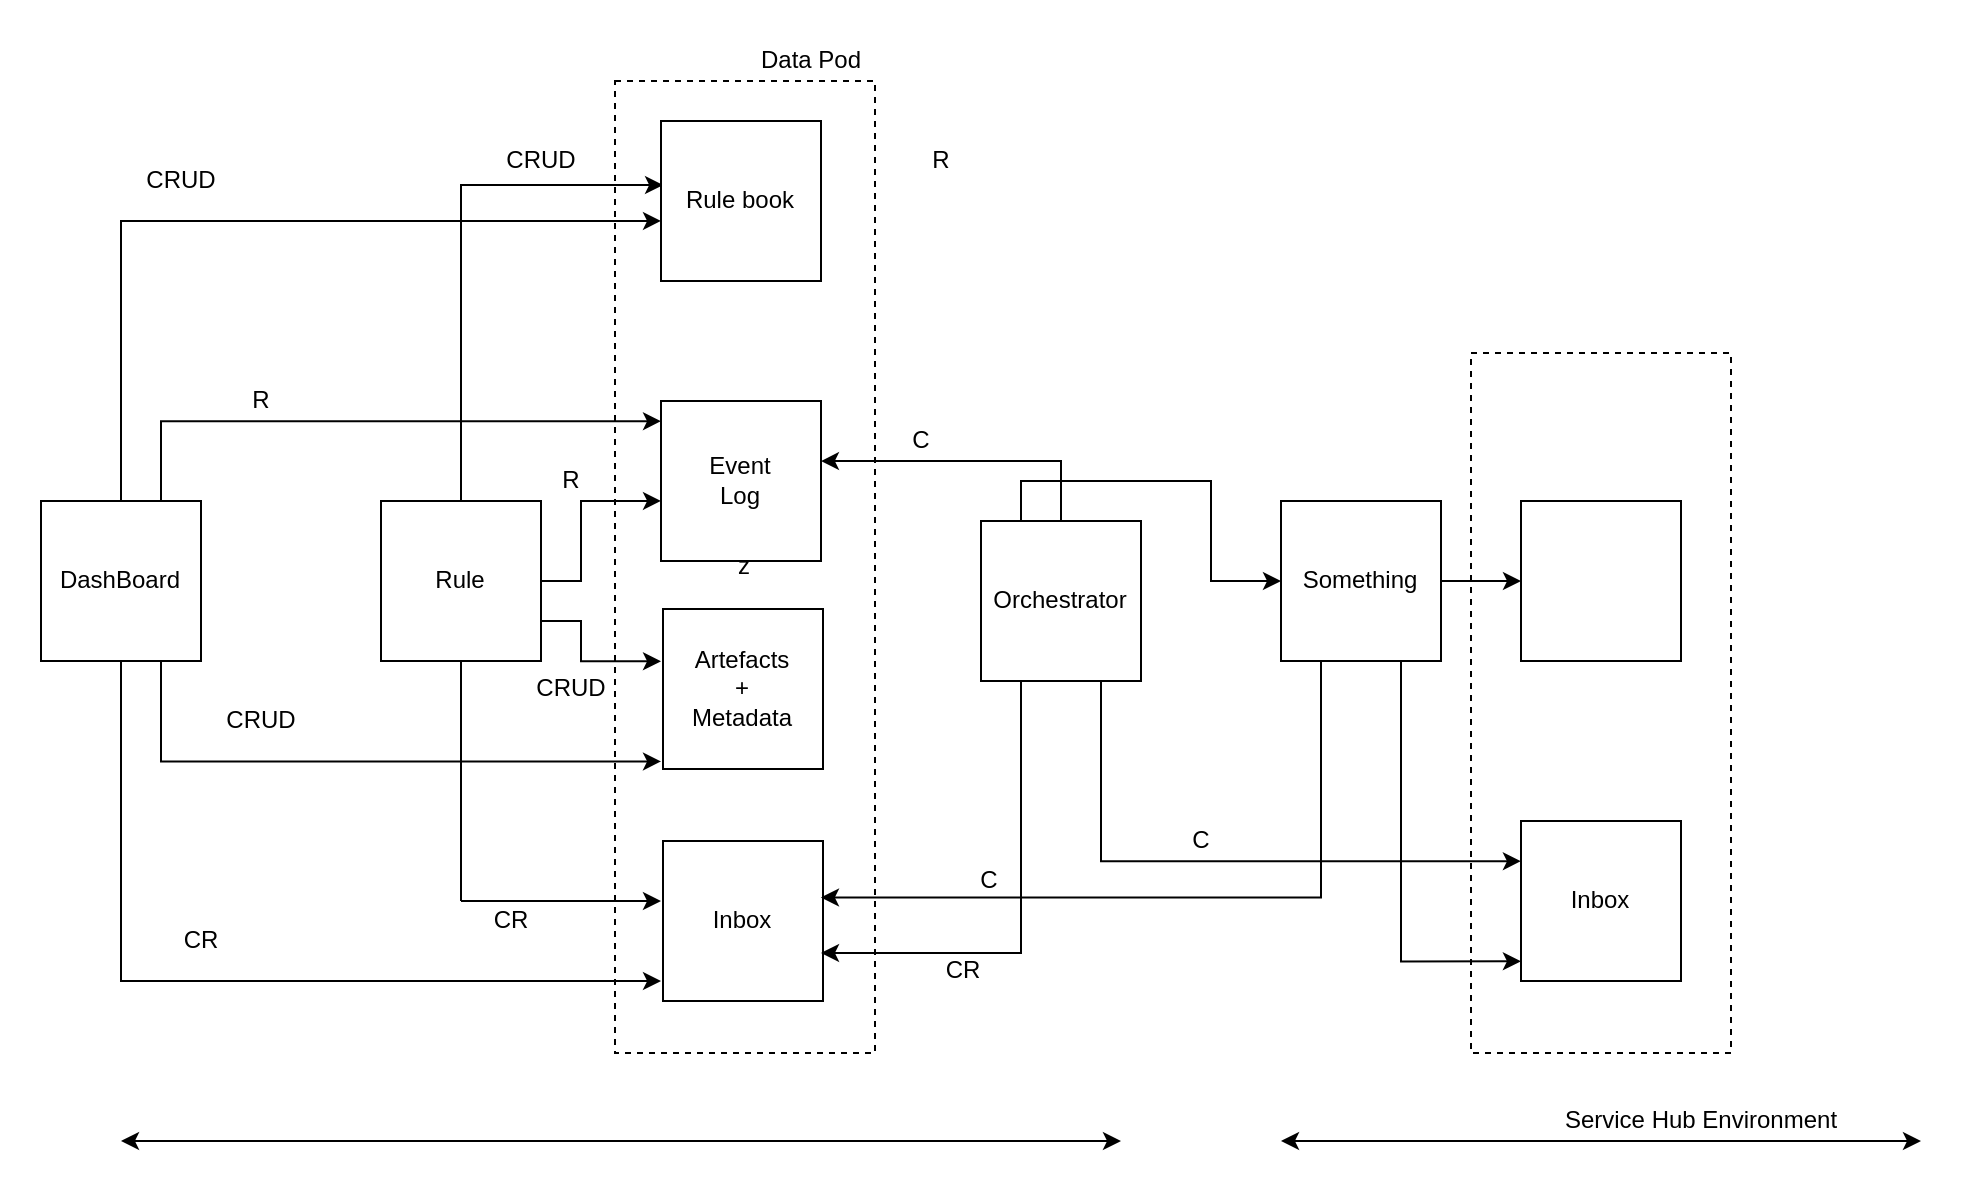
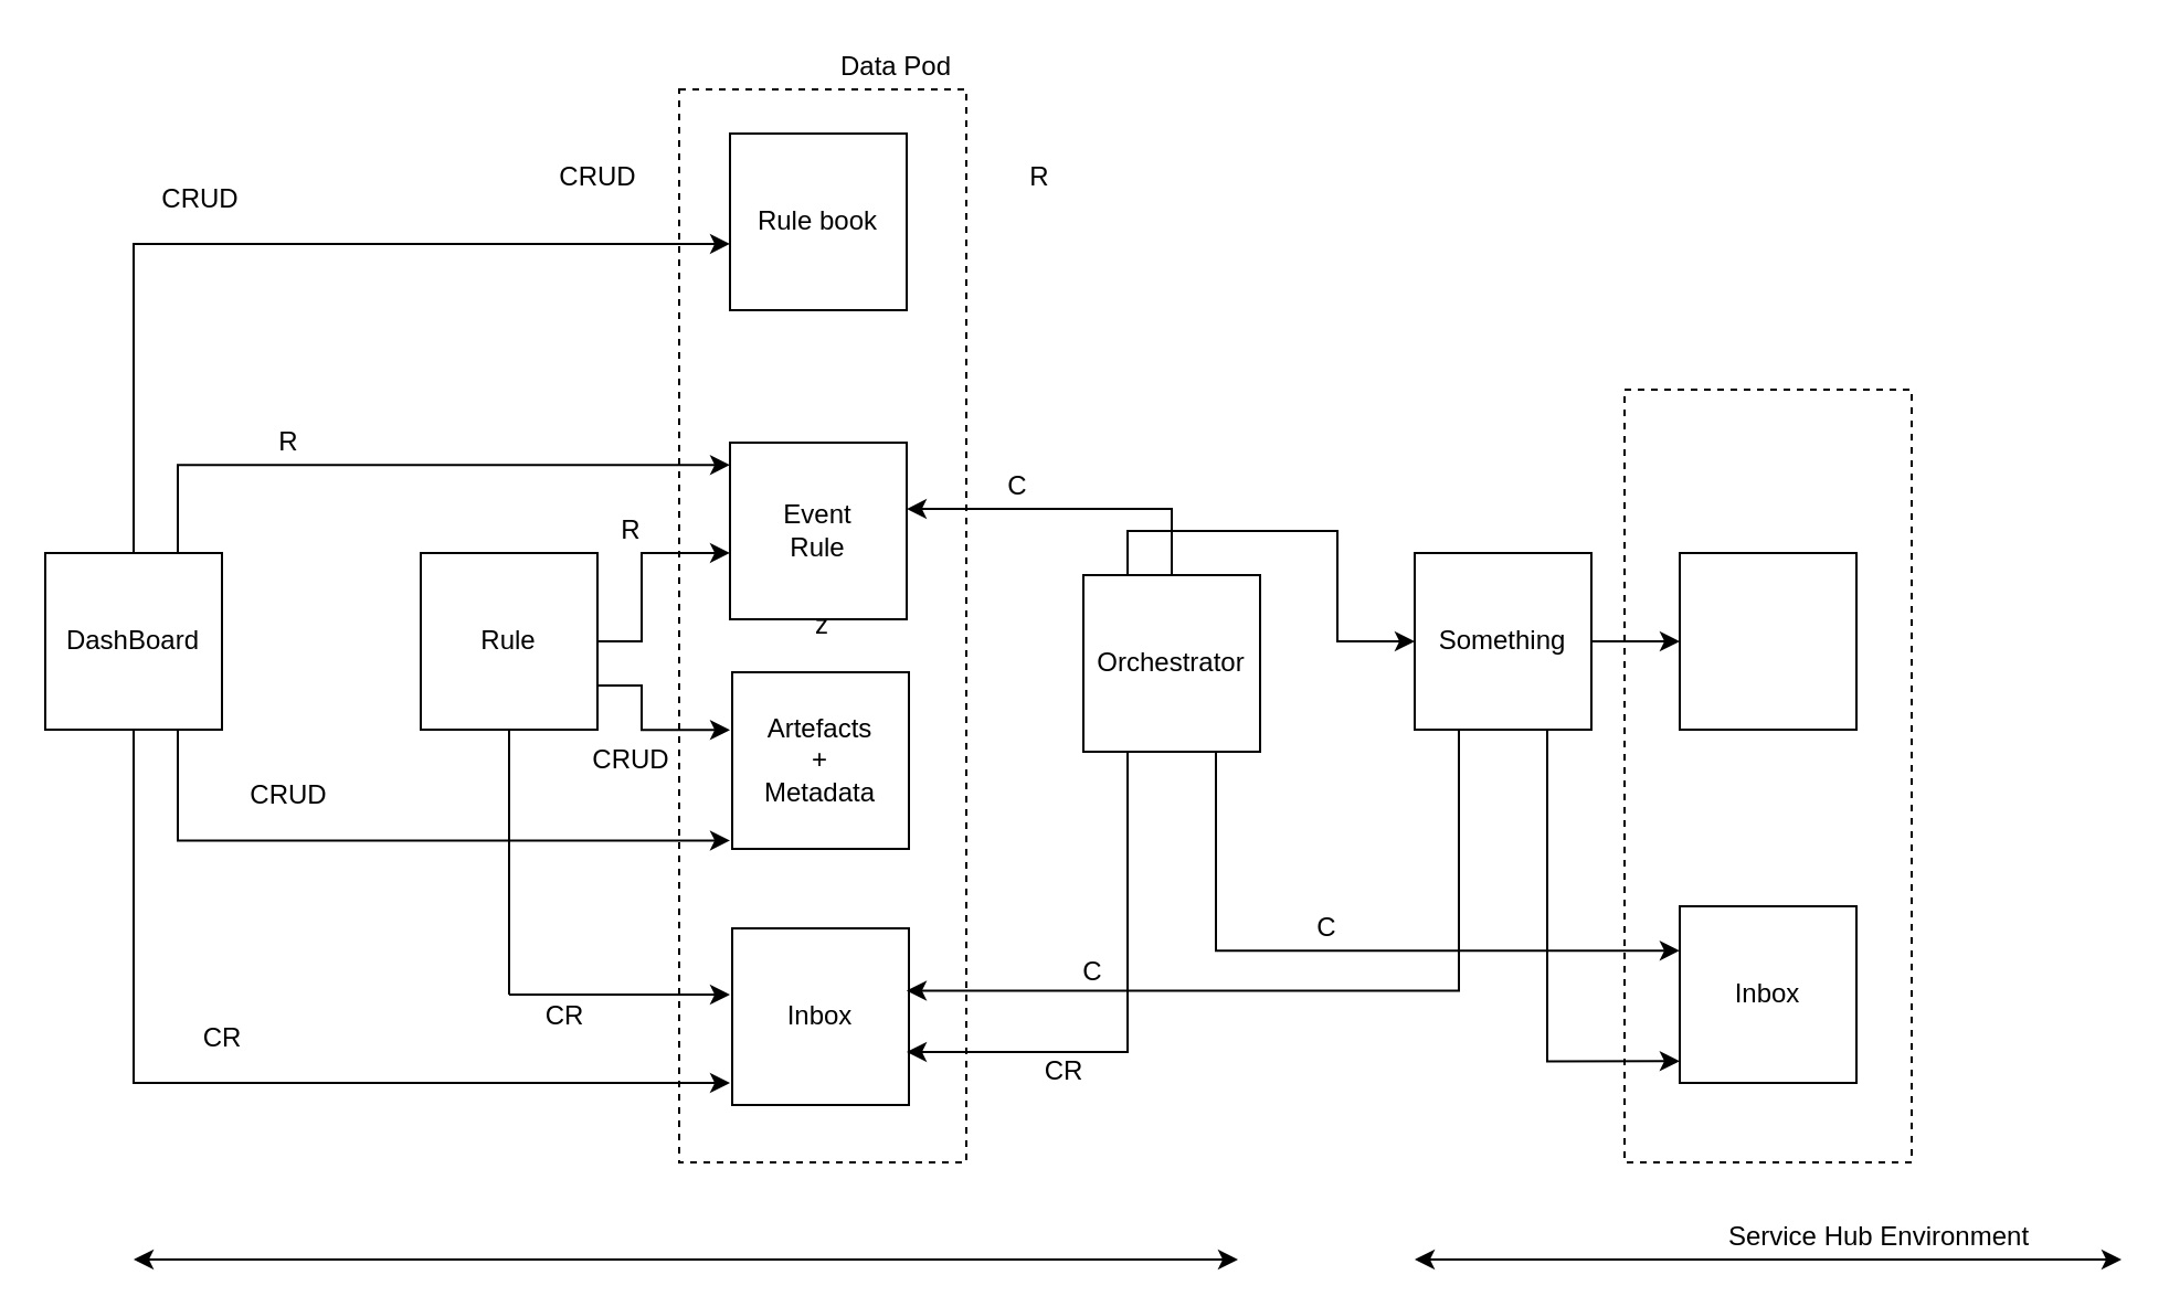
  <mxCell id="0" />
  <mxCell id="1" parent="0" />
  <mxCell id="2" value="z" style="rounded=0;whiteSpace=wrap;html=1;dashed=1;fillColor=none;" parent="1" vertex="1"><mxGeometry x="307" y="40" width="130" height="486" as="geometry" /></mxCell>
- <mxCell id="3" style="edgeStyle=orthogonalEdgeStyle;rounded=0;orthogonalLoop=1;jettySize=auto;html=1;exitX=0.5;exitY=0;exitDx=0;exitDy=0;entryX=0.013;entryY=0.4;entryDx=0;entryDy=0;entryPerimeter=0;" parent="1" source="6" target="12" edge="1"><mxGeometry relative="1" as="geometry" /></mxCell>
  <mxCell id="4" style="edgeStyle=orthogonalEdgeStyle;rounded=0;orthogonalLoop=1;jettySize=auto;html=1;exitX=1;exitY=0.5;exitDx=0;exitDy=0;entryX=0.177;entryY=0.432;entryDx=0;entryDy=0;entryPerimeter=0;" parent="1" source="6" target="2" edge="1"><mxGeometry relative="1" as="geometry" /></mxCell>
  <mxCell id="5" style="edgeStyle=orthogonalEdgeStyle;rounded=0;orthogonalLoop=1;jettySize=auto;html=1;exitX=1;exitY=0.75;exitDx=0;exitDy=0;entryX=0.177;entryY=0.597;entryDx=0;entryDy=0;entryPerimeter=0;" parent="1" source="6" target="2" edge="1"><mxGeometry relative="1" as="geometry" /></mxCell>
  <mxCell id="6" value="Rule" style="whiteSpace=wrap;html=1;aspect=fixed;" parent="1" vertex="1"><mxGeometry x="190" y="250" width="80" height="80" as="geometry" /></mxCell>
  <mxCell id="7" style="edgeStyle=orthogonalEdgeStyle;rounded=0;orthogonalLoop=1;jettySize=auto;html=1;exitX=0.5;exitY=0;exitDx=0;exitDy=0;entryX=0.177;entryY=0.144;entryDx=0;entryDy=0;entryPerimeter=0;" parent="1" source="11" target="2" edge="1"><mxGeometry relative="1" as="geometry" /></mxCell>
  <mxCell id="8" style="edgeStyle=orthogonalEdgeStyle;rounded=0;orthogonalLoop=1;jettySize=auto;html=1;exitX=0.75;exitY=0;exitDx=0;exitDy=0;entryX=0.177;entryY=0.35;entryDx=0;entryDy=0;entryPerimeter=0;" parent="1" source="11" target="2" edge="1"><mxGeometry relative="1" as="geometry" /></mxCell>
  <mxCell id="9" style="edgeStyle=orthogonalEdgeStyle;rounded=0;orthogonalLoop=1;jettySize=auto;html=1;exitX=0.75;exitY=1;exitDx=0;exitDy=0;entryX=0.177;entryY=0.7;entryDx=0;entryDy=0;entryPerimeter=0;" parent="1" source="11" target="2" edge="1"><mxGeometry relative="1" as="geometry"><Array as="points"><mxPoint x="80" y="380" /></Array></mxGeometry></mxCell>
  <mxCell id="10" style="edgeStyle=orthogonalEdgeStyle;rounded=0;orthogonalLoop=1;jettySize=auto;html=1;exitX=0.5;exitY=1;exitDx=0;exitDy=0;entryX=0.177;entryY=0.926;entryDx=0;entryDy=0;entryPerimeter=0;" parent="1" source="11" target="2" edge="1"><mxGeometry relative="1" as="geometry"><Array as="points"><mxPoint x="60" y="490" /></Array></mxGeometry></mxCell>
  <mxCell id="11" value="DashBoard" style="whiteSpace=wrap;html=1;aspect=fixed;" parent="1" vertex="1"><mxGeometry x="20" y="250" width="80" height="80" as="geometry" /></mxCell>
  <mxCell id="12" value="Rule book" style="whiteSpace=wrap;html=1;aspect=fixed;" parent="1" vertex="1"><mxGeometry x="330" y="60" width="80" height="80" as="geometry" /></mxCell>
- <mxCell id="13" value="Event&lt;br&gt;Log" style="whiteSpace=wrap;html=1;aspect=fixed;" parent="1" vertex="1"><mxGeometry x="330" y="200" width="80" height="80" as="geometry" /></mxCell>
+ <mxCell id="13" value="Event&lt;br&gt;Rule" style="whiteSpace=wrap;html=1;aspect=fixed;" parent="1" vertex="1"><mxGeometry x="330" y="200" width="80" height="80" as="geometry" /></mxCell>
  <mxCell id="14" value="Artefacts&lt;br&gt;+&lt;br&gt;Metadata" style="whiteSpace=wrap;html=1;aspect=fixed;" parent="1" vertex="1"><mxGeometry x="331" y="304" width="80" height="80" as="geometry" /></mxCell>
  <mxCell id="15" value="Inbox" style="whiteSpace=wrap;html=1;aspect=fixed;" parent="1" vertex="1"><mxGeometry x="331" y="420" width="80" height="80" as="geometry" /></mxCell>
  <mxCell id="16" style="edgeStyle=orthogonalEdgeStyle;rounded=0;orthogonalLoop=1;jettySize=auto;html=1;exitX=0;exitY=0.25;exitDx=0;exitDy=0;entryX=0.792;entryY=0.391;entryDx=0;entryDy=0;entryPerimeter=0;" parent="1" source="20" target="2" edge="1"><mxGeometry relative="1" as="geometry"><Array as="points"><mxPoint x="530" y="280" /><mxPoint x="530" y="230" /></Array></mxGeometry></mxCell>
  <mxCell id="17" style="edgeStyle=orthogonalEdgeStyle;rounded=0;orthogonalLoop=1;jettySize=auto;html=1;exitX=0.25;exitY=1;exitDx=0;exitDy=0;" parent="1" source="20" edge="1"><mxGeometry relative="1" as="geometry"><mxPoint x="410" y="476" as="targetPoint" /><Array as="points"><mxPoint x="510" y="476" /></Array></mxGeometry></mxCell>
  <mxCell id="18" style="edgeStyle=orthogonalEdgeStyle;rounded=0;orthogonalLoop=1;jettySize=auto;html=1;exitX=0.75;exitY=1;exitDx=0;exitDy=0;entryX=0.192;entryY=0.726;entryDx=0;entryDy=0;entryPerimeter=0;" parent="1" source="20" target="34" edge="1"><mxGeometry relative="1" as="geometry" /></mxCell>
  <mxCell id="19" style="edgeStyle=orthogonalEdgeStyle;rounded=0;orthogonalLoop=1;jettySize=auto;html=1;exitX=0.25;exitY=0;exitDx=0;exitDy=0;" parent="1" source="20" target="24" edge="1"><mxGeometry relative="1" as="geometry" /></mxCell>
  <mxCell id="20" value="Orchestrator" style="whiteSpace=wrap;html=1;aspect=fixed;" parent="1" vertex="1"><mxGeometry x="490" y="260" width="80" height="80" as="geometry" /></mxCell>
  <mxCell id="21" style="edgeStyle=orthogonalEdgeStyle;rounded=0;orthogonalLoop=1;jettySize=auto;html=1;exitX=0.25;exitY=1;exitDx=0;exitDy=0;entryX=0.792;entryY=0.84;entryDx=0;entryDy=0;entryPerimeter=0;" parent="1" source="24" target="2" edge="1"><mxGeometry relative="1" as="geometry"><Array as="points"><mxPoint x="660" y="448" /></Array></mxGeometry></mxCell>
  <mxCell id="22" style="edgeStyle=orthogonalEdgeStyle;rounded=0;orthogonalLoop=1;jettySize=auto;html=1;exitX=0.75;exitY=1;exitDx=0;exitDy=0;entryX=0.192;entryY=0.869;entryDx=0;entryDy=0;entryPerimeter=0;" parent="1" source="24" target="34" edge="1"><mxGeometry relative="1" as="geometry" /></mxCell>
  <mxCell id="23" style="edgeStyle=orthogonalEdgeStyle;rounded=0;orthogonalLoop=1;jettySize=auto;html=1;exitX=1;exitY=0.5;exitDx=0;exitDy=0;entryX=0;entryY=0.5;entryDx=0;entryDy=0;" parent="1" source="24" target="40" edge="1"><mxGeometry relative="1" as="geometry" /></mxCell>
  <mxCell id="24" value="Something" style="whiteSpace=wrap;html=1;aspect=fixed;" parent="1" vertex="1"><mxGeometry x="640" y="250" width="80" height="80" as="geometry" /></mxCell>
  <mxCell id="25" value="Inbox" style="whiteSpace=wrap;html=1;aspect=fixed;" parent="1" vertex="1"><mxGeometry x="760" y="410" width="80" height="80" as="geometry" /></mxCell>
  <mxCell id="26" value="CRUD" style="text;html=1;align=center;verticalAlign=middle;resizable=0;points=[];autosize=1;strokeColor=none;" parent="1" vertex="1"><mxGeometry x="245" y="70" width="50" height="20" as="geometry" /></mxCell>
  <mxCell id="27" value="R" style="text;html=1;align=center;verticalAlign=middle;resizable=0;points=[];autosize=1;strokeColor=none;" parent="1" vertex="1"><mxGeometry x="275" y="230" width="20" height="20" as="geometry" /></mxCell>
  <mxCell id="28" value="CRUD" style="text;html=1;align=center;verticalAlign=middle;resizable=0;points=[];autosize=1;strokeColor=none;" parent="1" vertex="1"><mxGeometry x="260" y="334" width="50" height="20" as="geometry" /></mxCell>
  <mxCell id="29" value="CR" style="text;html=1;align=center;verticalAlign=middle;resizable=0;points=[];autosize=1;strokeColor=none;" parent="1" vertex="1"><mxGeometry x="240" y="450" width="30" height="20" as="geometry" /></mxCell>
  <mxCell id="30" value="C" style="text;html=1;align=center;verticalAlign=middle;resizable=0;points=[];autosize=1;strokeColor=none;" parent="1" vertex="1"><mxGeometry x="450" y="210" width="20" height="20" as="geometry" /></mxCell>
  <mxCell id="31" value="CR" style="text;html=1;align=center;verticalAlign=middle;resizable=0;points=[];autosize=1;strokeColor=none;" parent="1" vertex="1"><mxGeometry x="466" y="475" width="30" height="20" as="geometry" /></mxCell>
  <mxCell id="32" value="Data Pod" style="text;html=1;align=center;verticalAlign=middle;resizable=0;points=[];autosize=1;strokeColor=none;" parent="1" vertex="1"><mxGeometry x="370" y="20" width="70" height="20" as="geometry" /></mxCell>
  <mxCell id="33" value="C" style="text;html=1;align=center;verticalAlign=middle;resizable=0;points=[];autosize=1;strokeColor=none;" parent="1" vertex="1"><mxGeometry x="484" y="430" width="20" height="20" as="geometry" /></mxCell>
  <mxCell id="34" value="" style="rounded=0;whiteSpace=wrap;html=1;dashed=1;fillColor=none;" parent="1" vertex="1"><mxGeometry x="735" y="176" width="130" height="350" as="geometry" /></mxCell>
  <mxCell id="35" value="C" style="text;html=1;align=center;verticalAlign=middle;resizable=0;points=[];autosize=1;strokeColor=none;" parent="1" vertex="1"><mxGeometry x="590" y="410" width="20" height="20" as="geometry" /></mxCell>
  <mxCell id="36" value="R" style="text;html=1;align=center;verticalAlign=middle;resizable=0;points=[];autosize=1;strokeColor=none;" parent="1" vertex="1"><mxGeometry x="460" y="70" width="20" height="20" as="geometry" /></mxCell>
  <mxCell id="37" value="" style="endArrow=classic;startArrow=classic;html=1;" parent="1" edge="1"><mxGeometry width="50" height="50" relative="1" as="geometry"><mxPoint x="60" y="570" as="sourcePoint" /><mxPoint x="560" y="570" as="targetPoint" /></mxGeometry></mxCell>
  <mxCell id="38" value="" style="endArrow=classic;startArrow=classic;html=1;" parent="1" edge="1"><mxGeometry width="50" height="50" relative="1" as="geometry"><mxPoint x="640" y="570" as="sourcePoint" /><mxPoint x="960" y="570" as="targetPoint" /></mxGeometry></mxCell>
  <mxCell id="39" value="Service Hub Environment" style="text;html=1;align=center;verticalAlign=middle;resizable=0;points=[];autosize=1;strokeColor=none;" parent="1" vertex="1"><mxGeometry x="775" y="550" width="150" height="20" as="geometry" /></mxCell>
  <mxCell id="40" value="" style="whiteSpace=wrap;html=1;aspect=fixed;" parent="1" vertex="1"><mxGeometry x="760" y="250" width="80" height="80" as="geometry" /></mxCell>
  <mxCell id="41" value="" style="endArrow=none;html=1;entryX=0.5;entryY=1;entryDx=0;entryDy=0;" parent="1" target="6" edge="1"><mxGeometry width="50" height="50" relative="1" as="geometry"><mxPoint x="230" y="450" as="sourcePoint" /><mxPoint x="390" y="450" as="targetPoint" /></mxGeometry></mxCell>
  <mxCell id="42" value="" style="endArrow=classic;html=1;" parent="1" edge="1"><mxGeometry width="50" height="50" relative="1" as="geometry"><mxPoint x="230" y="450" as="sourcePoint" /><mxPoint x="330" y="450" as="targetPoint" /></mxGeometry></mxCell>
  <mxCell id="43" value="CRUD" style="text;html=1;align=center;verticalAlign=middle;resizable=0;points=[];autosize=1;strokeColor=none;" parent="1" vertex="1"><mxGeometry x="65" y="80" width="50" height="20" as="geometry" /></mxCell>
  <mxCell id="44" value="R" style="text;html=1;align=center;verticalAlign=middle;resizable=0;points=[];autosize=1;strokeColor=none;" parent="1" vertex="1"><mxGeometry x="120" y="190" width="20" height="20" as="geometry" /></mxCell>
  <mxCell id="45" value="CRUD" style="text;html=1;align=center;verticalAlign=middle;resizable=0;points=[];autosize=1;strokeColor=none;" parent="1" vertex="1"><mxGeometry x="105" y="350" width="50" height="20" as="geometry" /></mxCell>
  <mxCell id="46" value="CR" style="text;html=1;align=center;verticalAlign=middle;resizable=0;points=[];autosize=1;strokeColor=none;" parent="1" vertex="1"><mxGeometry x="85" y="460" width="30" height="20" as="geometry" /></mxCell>
